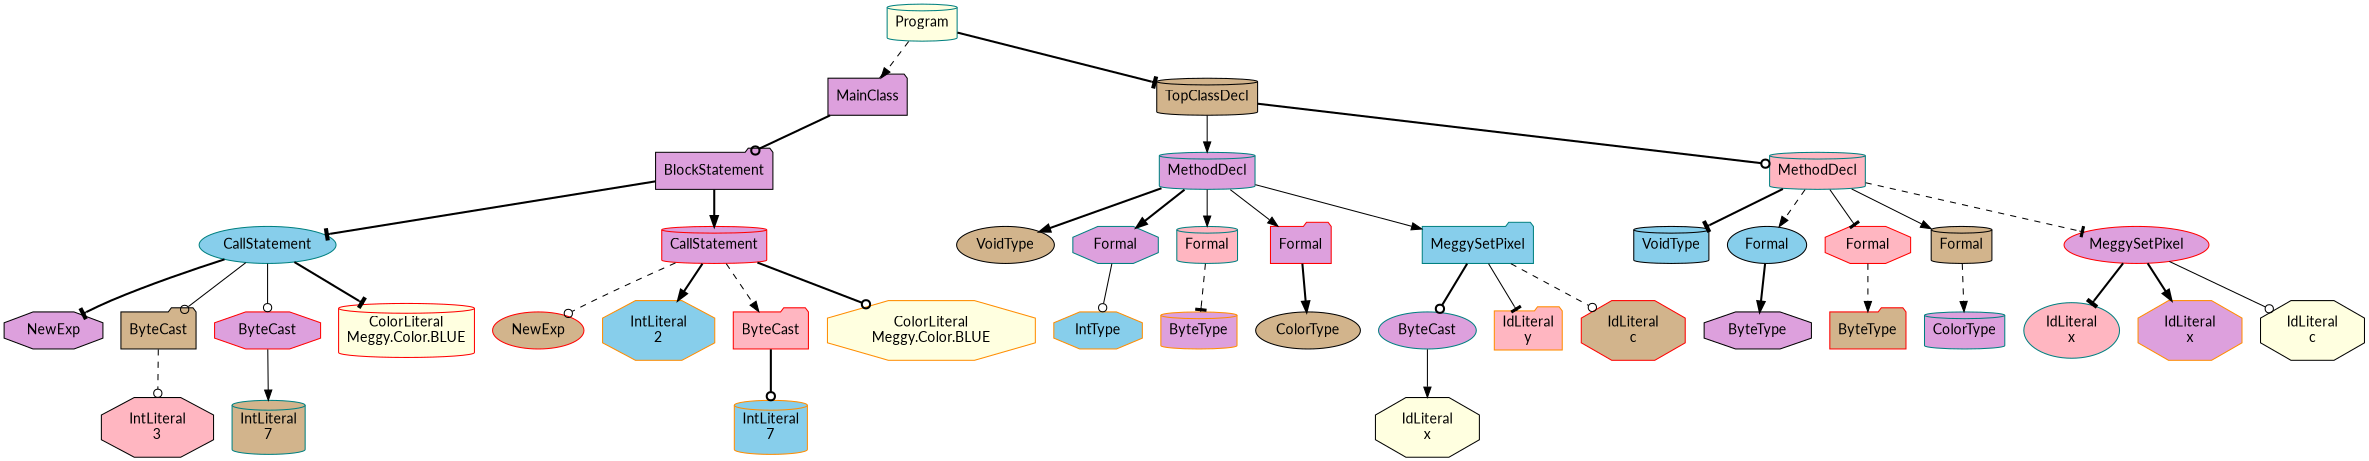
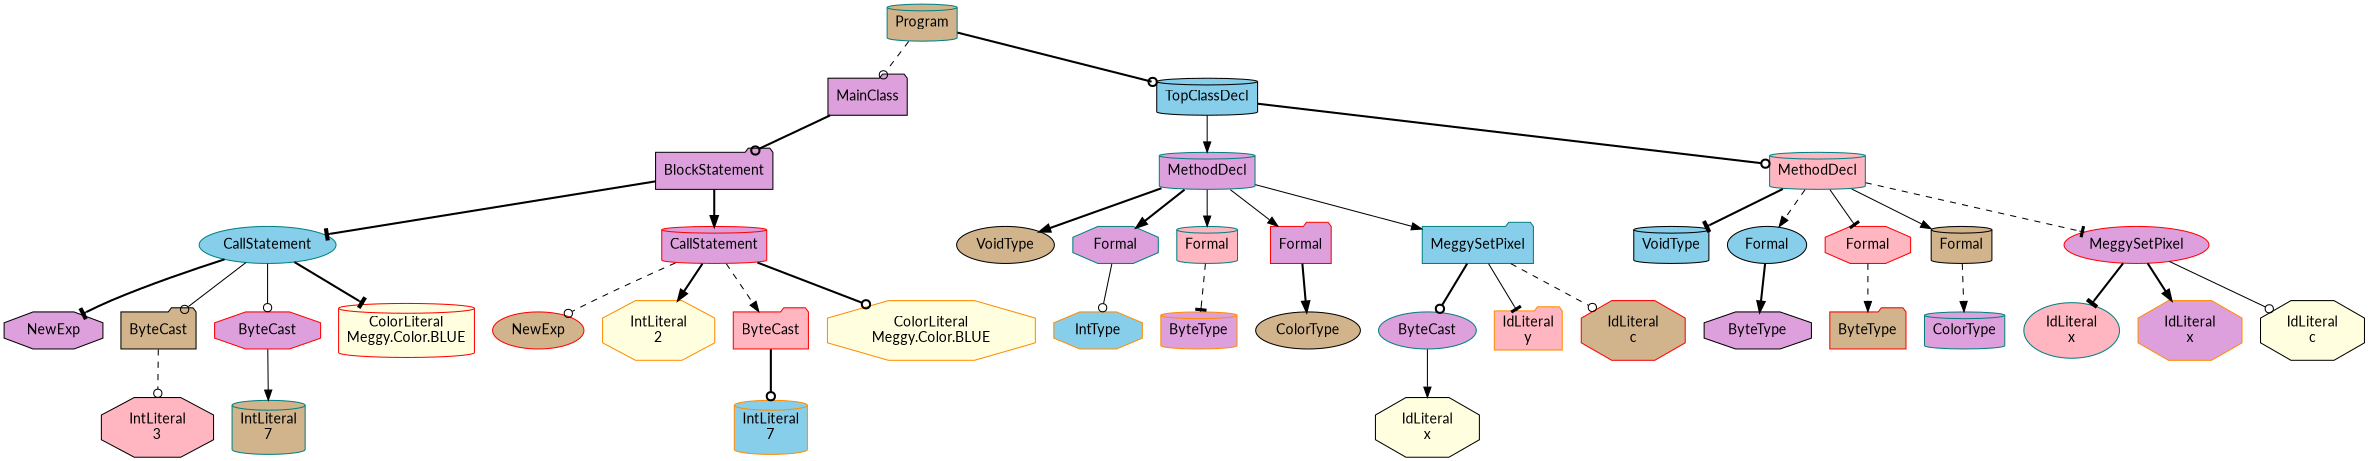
  digraph {
    fontname=Lato
    node [color=black fillcolor=plum fontname=Lato shape=cylinder style=filled]
    edge [arrowhead=normal fontname=Lato style=bold]
-   n1 [color=teal fillcolor=lightyellow label=Program]
+   n1 [color=teal fillcolor=tan label=Program]
    n2 [label=MainClass shape=folder]
-   n3 [fillcolor=tan label=TopClassDecl]
+   n3 [fillcolor=skyblue label=TopClassDecl]
    n4 [label=BlockStatement shape=folder]
    n5 [color=teal label=MethodDecl]
    n6 [color=teal fillcolor=lightpink label=MethodDecl]
    n7 [color=teal fillcolor=skyblue label=CallStatement shape=ellipse]
    n8 [color=red label=CallStatement]
    n9 [label=NewExp shape=octagon]
    n10 [fillcolor=tan label=ByteCast shape=folder]
    n11 [color=red label=ByteCast shape=octagon]
    n12 [color=red fillcolor=lightyellow label="ColorLiteral\nMeggy.Color.BLUE"]
    n13 [color=red fillcolor=tan label=NewExp shape=ellipse]
-   n14 [color=darkorange fillcolor=skyblue label="IntLiteral\n2" shape=octagon]
+   n14 [color=darkorange fillcolor=lightyellow label="IntLiteral\n2" shape=octagon]
    n15 [color=red fillcolor=lightpink label=ByteCast shape=folder]
    n16 [color=darkorange fillcolor=lightyellow label="ColorLiteral\nMeggy.Color.BLUE" shape=octagon]
    n17 [fillcolor=lightpink label="IntLiteral\n3" shape=octagon]
    n18 [color=teal fillcolor=tan label="IntLiteral\n7"]
    n19 [color=darkorange fillcolor=skyblue label="IntLiteral\n7"]
    n20 [fillcolor=tan label=VoidType shape=ellipse]
    n21 [color=teal label=Formal shape=octagon]
    n22 [color=teal fillcolor=lightpink label=Formal]
    n23 [color=red label=Formal shape=folder]
    n24 [color=teal fillcolor=skyblue label=MeggySetPixel shape=folder]
    n25 [fillcolor=skyblue label=VoidType]
    n26 [fillcolor=skyblue label=Formal shape=ellipse]
    n27 [color=red fillcolor=lightpink label=Formal shape=octagon]
    n28 [fillcolor=tan label=Formal]
    n29 [color=red label=MeggySetPixel shape=ellipse]
    n30 [color=darkorange fillcolor=skyblue label=IntType shape=octagon]
    n31 [color=darkorange label=ByteType]
    n32 [fillcolor=tan label=ColorType shape=ellipse]
    n33 [color=teal label=ByteCast shape=ellipse]
    n34 [color=darkorange fillcolor=lightpink label="IdLiteral\ny" shape=folder]
    n35 [color=red fillcolor=tan label="IdLiteral\nc" shape=octagon]
    n36 [fillcolor=lightyellow label="IdLiteral\nx" shape=octagon]
    n37 [label=ByteType shape=octagon]
    n38 [color=red fillcolor=tan label=ByteType shape=folder]
    n39 [color=teal label=ColorType]
    n40 [color=teal fillcolor=lightpink label="IdLiteral\nx" shape=ellipse]
    n41 [color=darkorange label="IdLiteral\nx" shape=octagon]
    n42 [fillcolor=lightyellow label="IdLiteral\nc" shape=octagon]
-   n1 -> n2 [style=dashed]
-   n1 -> n3 [arrowhead=tee]
+   n1 -> n2 [arrowhead=odot style=dashed]
+   n1 -> n3 [arrowhead=odot]
    n2 -> n4 [arrowhead=odot]
    n3 -> n5 [style=solid]
    n3 -> n6 [arrowhead=odot]
    n4 -> n7 [arrowhead=tee]
    n4 -> n8
    n5 -> n20
    n5 -> n21
    n5 -> n22 [style=solid]
    n5 -> n23 [style=solid]
    n5 -> n24 [style=solid]
    n6 -> n25 [arrowhead=tee]
    n6 -> n26 [style=dashed]
    n6 -> n27 [arrowhead=tee style=solid]
    n6 -> n28 [style=solid]
    n6 -> n29 [arrowhead=tee style=dashed]
    n7 -> n9 [arrowhead=tee]
    n7 -> n10 [arrowhead=odot style=solid]
    n7 -> n11 [arrowhead=odot style=solid]
    n7 -> n12 [arrowhead=tee]
    n8 -> n13 [arrowhead=odot style=dashed]
    n8 -> n14
    n8 -> n15 [style=dashed]
    n8 -> n16 [arrowhead=odot]
    n10 -> n17 [arrowhead=odot style=dashed]
    n11 -> n18 [style=solid]
    n15 -> n19 [arrowhead=odot]
    n21 -> n30 [arrowhead=odot style=solid]
    n22 -> n31 [arrowhead=tee style=dashed]
    n23 -> n32
    n24 -> n33 [arrowhead=odot]
    n24 -> n34 [arrowhead=tee style=solid]
    n24 -> n35 [arrowhead=odot style=dashed]
    n26 -> n37
    n27 -> n38 [style=dashed]
    n28 -> n39 [style=dashed]
    n29 -> n40 [arrowhead=tee]
    n29 -> n41
    n29 -> n42 [arrowhead=odot style=solid]
    n33 -> n36 [style=solid]
  }
